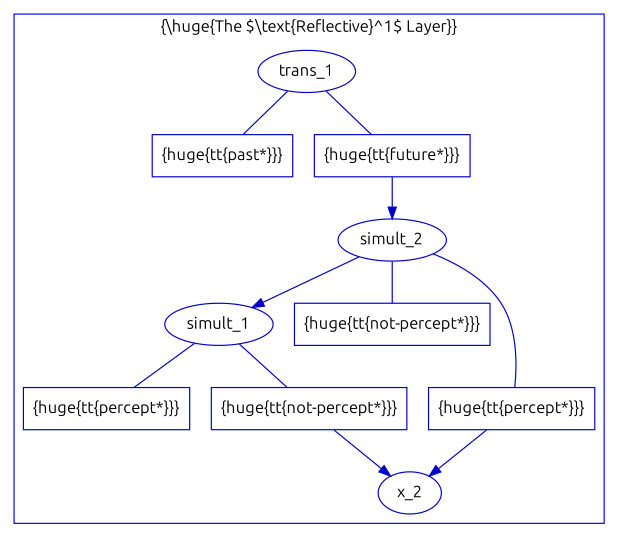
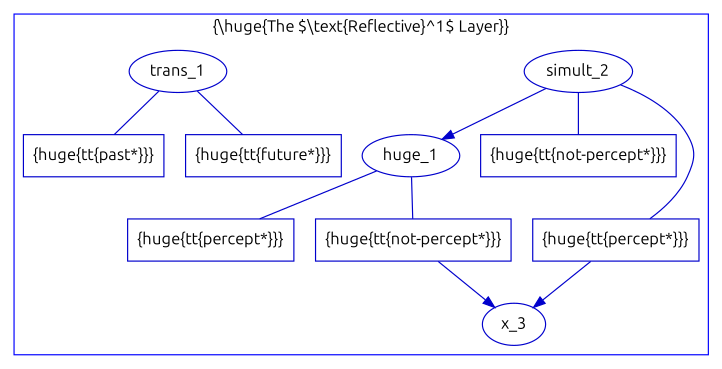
  digraph {
    fontname=Ubuntu
    node [color="#0000CC" fillcolor=white fontname=Ubuntu style=filled shape=box]
    edge [arrowhead=none color="#0000CC" fontname=Ubuntu]
-   x_2 [texlbl="{\huge{\tt{x-2*}}}" shape=""]
-   simult_1 [texlbl="{\huge{\tt{simult-1*}}}" shape=""]
+   x_2 [texlbl="{\huge{\tt{x-2*}}}" label=x_3 shape=""]
+   simult_1 [texlbl="{\huge{\tt{simult-1*}}}" label=huge_1 shape=""]
    n3 [label="{\huge{\tt{percept*}}}"]
    n4 [label="{\huge{\tt{not-percept*}}}"]
    simult_2 [texlbl="{\huge{\tt{simult-2*}}}" shape=""]
    n6 [label="{\huge{\tt{not-percept*}}}"]
    n7 [label="{\huge{\tt{percept*}}}"]
    trans_1 [texlbl="{\huge{\tt{trans-1*}}}" shape=""]
    n9 [label="{\huge{\tt{past*}}}"]
    n10 [label="{\huge{\tt{future*}}}"]
    subgraph cluster_1 {
      color=blue
      label="{\\huge{The $\\text{Reflective}^1$ Layer}}"
      x_2
      simult_1
      n3
      n4
      simult_2
      n6
      n7
      trans_1
      n9
      n10
    }
    simult_1 -> n3
    simult_1 -> n4
    n4 -> x_2 [style="-triangle 45" arrowhead=""]
    simult_2 -> simult_1 [style="-triangle 45" arrowhead=""]
    simult_2 -> n6
    simult_2 -> n7
    n7 -> x_2 [style="-triangle 45" arrowhead=""]
    trans_1 -> n9
    trans_1 -> n10
-   n10 -> simult_2 [style="-triangle 45" arrowhead=""]
  }
